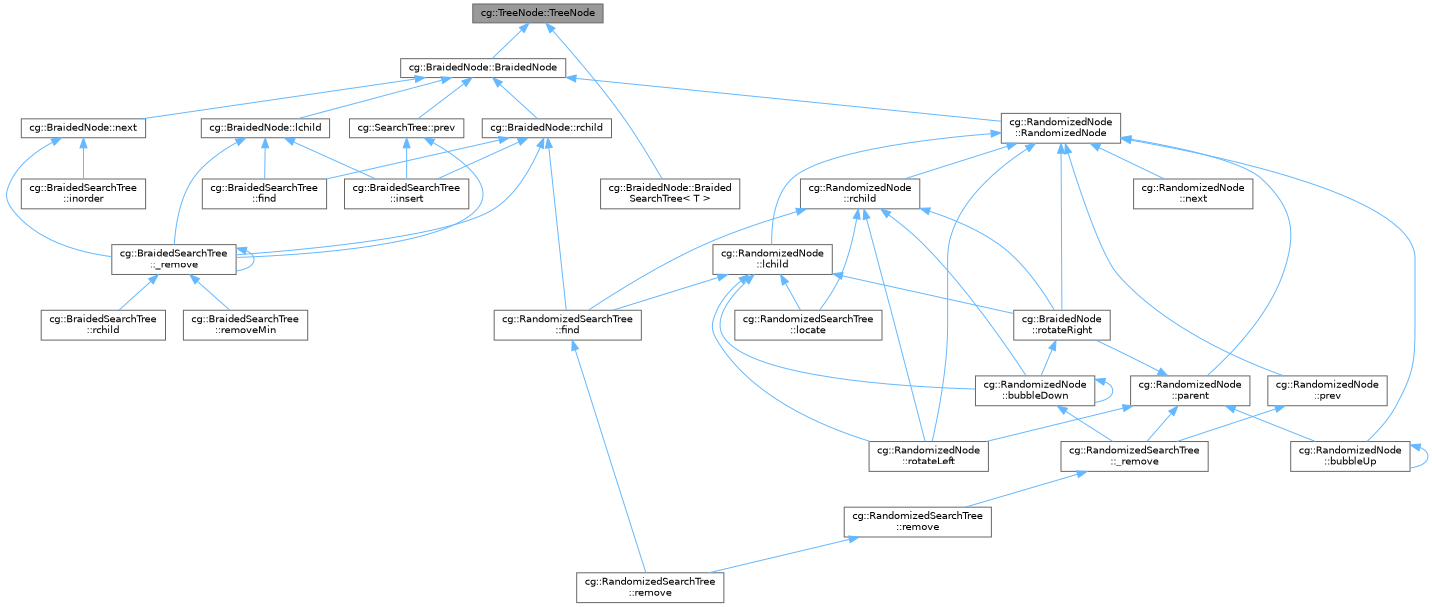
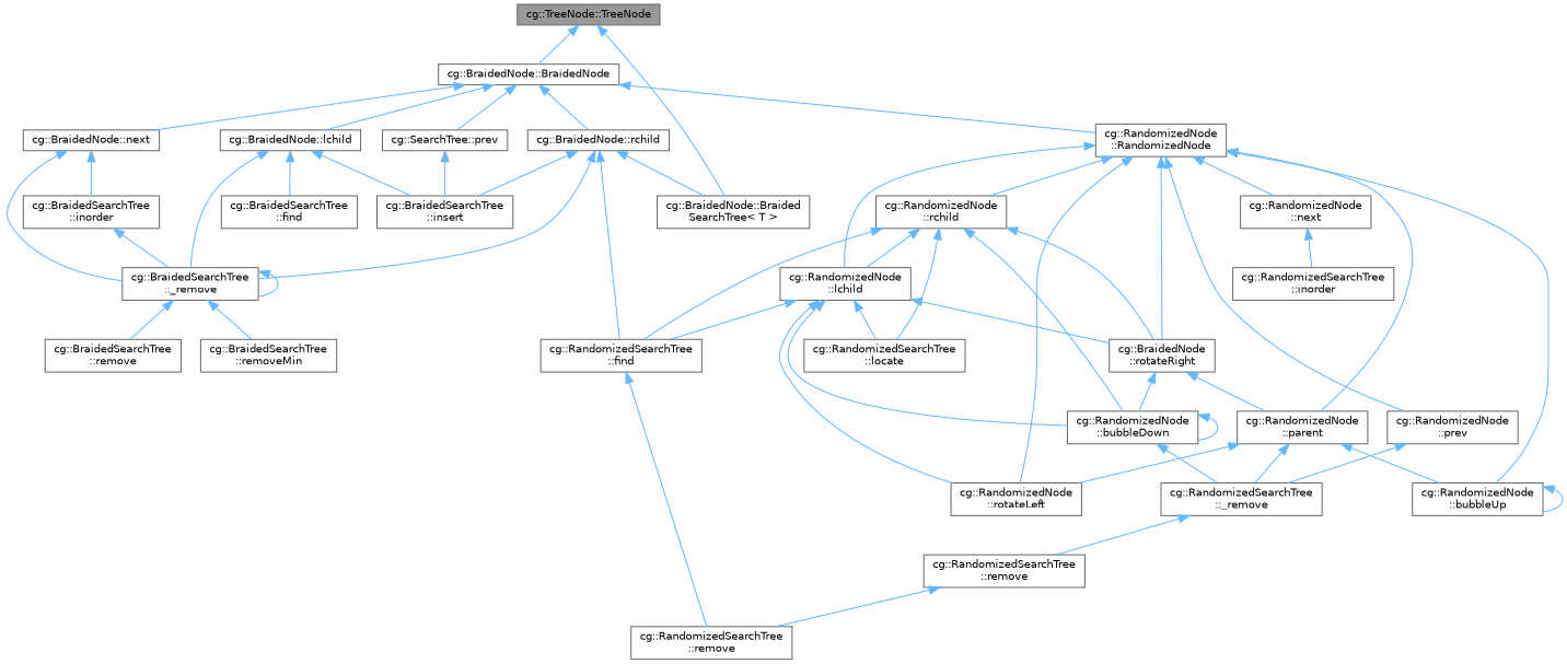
  digraph {
    rankdir=TB
    node [color=grey40 fillcolor=white fontname=Helvetica fontsize=10 shape=box style=filled]
    edge [color=steelblue1 dir=back fontname=Helvetica fontsize=10 labelfontname=Helvetica labelfontsize=10 style=solid]
    n1 [color=gray40 fillcolor=grey60 fontcolor=black height=0.2 label="cg::TreeNode::TreeNode" width=0.4]
    n2 [height=0.2 label="cg::BraidedNode::BraidedNode" width=0.4]
    n3 [height=0.2 label="cg::BraidedNode::Braided\lSearchTree\< T \>" width=0.4]
    n4 [height=0.2 label="cg::BraidedNode::lchild" width=0.4]
    n5 [height=0.2 label="cg::BraidedNode::next" width=0.4]
    n6 [height=0.2 label="cg::SearchTree::prev" width=0.4]
    n7 [height=0.2 label="cg::RandomizedNode\l::RandomizedNode" width=0.4]
    n8 [height=0.2 label="cg::BraidedNode::rchild" width=0.4]
    n9 [height=0.2 label="cg::BraidedSearchTree\l::_remove" width=0.4]
    n10 [height=0.2 label="cg::BraidedSearchTree\l::find" width=0.4]
    n11 [height=0.2 label="cg::BraidedSearchTree\l::insert" width=0.4]
    n12 [height=0.2 label="cg::BraidedSearchTree\l::inorder" width=0.4]
    n13 [height=0.2 label="cg::RandomizedNode\l::bubbleUp" width=0.4]
    n14 [height=0.2 label="cg::RandomizedNode\l::lchild" width=0.4]
    n15 [height=0.2 label="cg::RandomizedNode\l::rotateLeft" width=0.4]
    n16 [height=0.2 label="cg::BraidedNode\l::rotateRight" width=0.4]
    n17 [height=0.2 label="cg::RandomizedNode\l::next" width=0.4]
    n18 [height=0.2 label="cg::RandomizedNode\l::parent" width=0.4]
    n19 [height=0.2 label="cg::RandomizedNode\l::prev" width=0.4]
    n20 [height=0.2 label="cg::RandomizedNode\l::rchild" width=0.4]
    n21 [height=0.2 label="cg::RandomizedSearchTree\l::find" width=0.4]
-   n22 [height=0.2 label="cg::BraidedSearchTree\l::rchild" width=0.4]
+   n22 [height=0.2 label="cg::BraidedSearchTree\l::remove" width=0.4]
    n23 [height=0.2 label="cg::BraidedSearchTree\l::removeMin" width=0.4]
    n24 [height=0.2 label="cg::RandomizedNode\l::bubbleDown" width=0.4]
    n25 [height=0.2 label="cg::RandomizedSearchTree\l::locate" width=0.4]
+   n26 [height=0.2 label="cg::RandomizedSearchTree\l::inorder" width=0.4]
    n27 [height=0.2 label="cg::RandomizedSearchTree\l::_remove" width=0.4]
    n28 [height=0.2 label="cg::RandomizedSearchTree\l::remove" width=0.4]
    n29 [height=0.2 label="cg::RandomizedSearchTree\l::remove" width=0.4]
    n1 -> n2
    n1 -> n3
    n2 -> n4
    n2 -> n5
    n2 -> n6
    n2 -> n7
    n2 -> n8
    n4 -> n9
    n4 -> n10
    n4 -> n11
    n5 -> n9
    n5 -> n12
-   n6 -> n9
+   n12 -> n9
    n6 -> n11
    n7 -> n13
    n7 -> n14
    n7 -> n15
    n7 -> n16
    n7 -> n17
    n7 -> n18
    n7 -> n19
    n7 -> n20
    n8 -> n9
-   n8 -> n10
+   n8 -> n3
    n8 -> n11
    n8 -> n21
    n9 -> n9
    n9 -> n22
    n9 -> n23
    n13 -> n13
    n14 -> n15
    n14 -> n16
    n14 -> n21
    n14 -> n24
    n14 -> n25
    n16 -> n24
+   n17 -> n26
    n18 -> n13
    n18 -> n15
-   n18 -> n16
+   n16 -> n18
    n18 -> n27
    n19 -> n27
-   n20 -> n15
+   n20 -> n14
    n20 -> n16
    n20 -> n21
    n20 -> n24
    n20 -> n25
    n21 -> n28
    n24 -> n24
    n24 -> n27
    n27 -> n29
    n29 -> n28
  }
